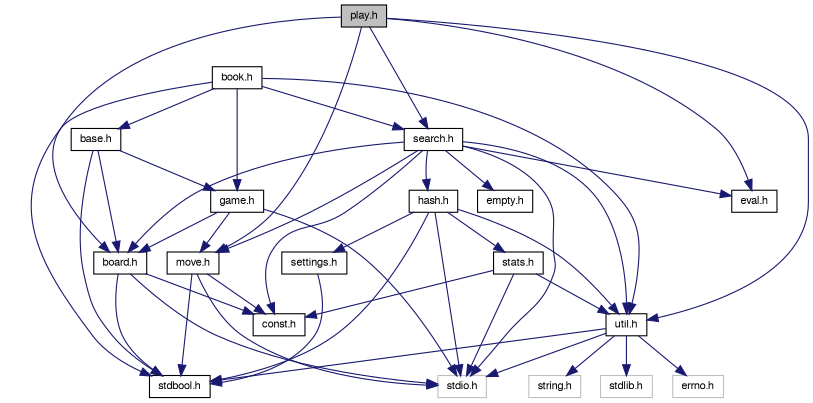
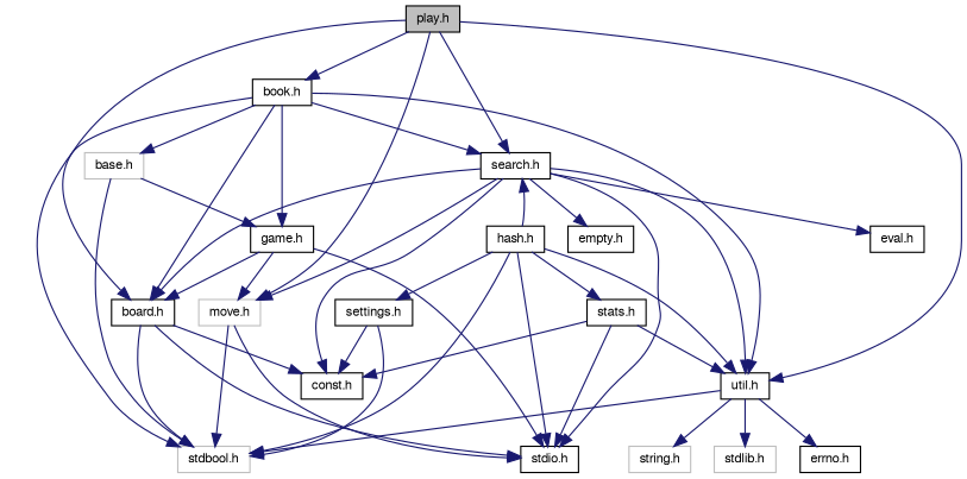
  digraph {
    node [color=black fontname=FreeSans fontsize=10 shape=record]
    edge [color=midnightblue fontname=FreeSans fontsize=10 labelfontname=FreeSans labelfontsize=10 style=solid]
    n1 [fillcolor=grey75 fontcolor=black height=0.2 label="play.h" style=filled width=0.4]
    n2 [height=0.2 label="board.h" width=0.4]
    n3 [height=0.2 label="book.h" width=0.4]
-   n4 [height=0.2 label="move.h" width=0.4]
+   n4 [color=grey75 height=0.2 label="move.h" width=0.4]
    n5 [height=0.2 label="search.h" width=0.4]
    n6 [height=0.2 label="util.h" width=0.4]
    n7 [height=0.2 label="const.h" width=0.4]
-   n8 [color=grey75 height=0.2 label="stdio.h" width=0.4]
-   n9 [height=0.2 label="stdbool.h" width=0.4]
-   n10 [height=0.2 label="base.h" width=0.4]
+   n8 [height=0.2 label="stdio.h" width=0.4]
+   n9 [color=grey75 height=0.2 label="stdbool.h" width=0.4]
+   n10 [color=grey75 height=0.2 label="base.h" width=0.4]
    n11 [height=0.2 label="game.h" width=0.4]
    n12 [height=0.2 label="empty.h" width=0.4]
    n13 [height=0.2 label="eval.h" width=0.4]
    n14 [height=0.2 label="hash.h" width=0.4]
    n15 [color=grey75 height=0.2 label="stdlib.h" width=0.4]
-   n16 [color=grey75 height=0.2 label="errno.h" width=0.4]
+   n16 [height=0.2 label="errno.h" width=0.4]
    n17 [color=grey75 height=0.2 label="string.h" width=0.4]
    n18 [height=0.2 label="settings.h" width=0.4]
    n19 [height=0.2 label="stats.h" width=0.4]
    n1 -> n2
-   n1 -> n13
+   n1 -> n3
    n1 -> n4
    n1 -> n5
    n1 -> n6
    n2 -> n7
    n2 -> n8
    n2 -> n9
-   n10 -> n2
+   n3 -> n2
    n3 -> n5
    n3 -> n6
    n3 -> n9
    n3 -> n10
    n3 -> n11
-   n4 -> n7
+   n18 -> n7
    n4 -> n8
    n4 -> n9
    n5 -> n2
    n5 -> n4
    n5 -> n6
    n5 -> n7
    n5 -> n8
    n5 -> n12
    n5 -> n13
-   n5 -> n14
-   n6 -> n8
+   n14 -> n5
    n6 -> n9
    n6 -> n15
    n6 -> n16
    n6 -> n17
    n10 -> n9
    n10 -> n11
    n11 -> n2
    n11 -> n4
    n11 -> n8
    n14 -> n6
    n14 -> n8
    n14 -> n9
    n14 -> n18
    n14 -> n19
    n18 -> n9
    n19 -> n6
    n19 -> n7
    n19 -> n8
  }
